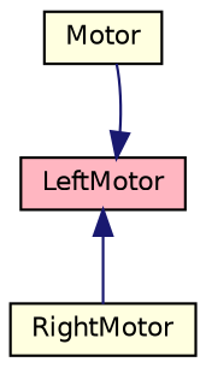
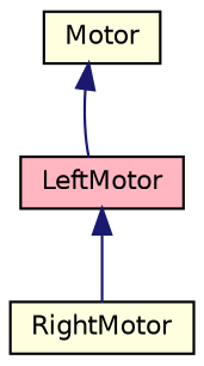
  digraph {
    node [color=black fillcolor=lightyellow fontname=Helvetica fontsize=10 shape=record style=filled]
    edge [color=midnightblue dir=back fontname=Helvetica fontsize=10 labelfontname=Helvetica labelfontsize=10 style=solid]
    n1 [fontcolor=black height=0.2 label=Motor width=0.4]
    n2 [fillcolor=lightpink height=0.2 label=LeftMotor width=0.4]
    n3 [height=0.2 label=RightMotor width=0.4]
-   n2 -> n1
+   n1 -> n2
    n2 -> n3
  }
